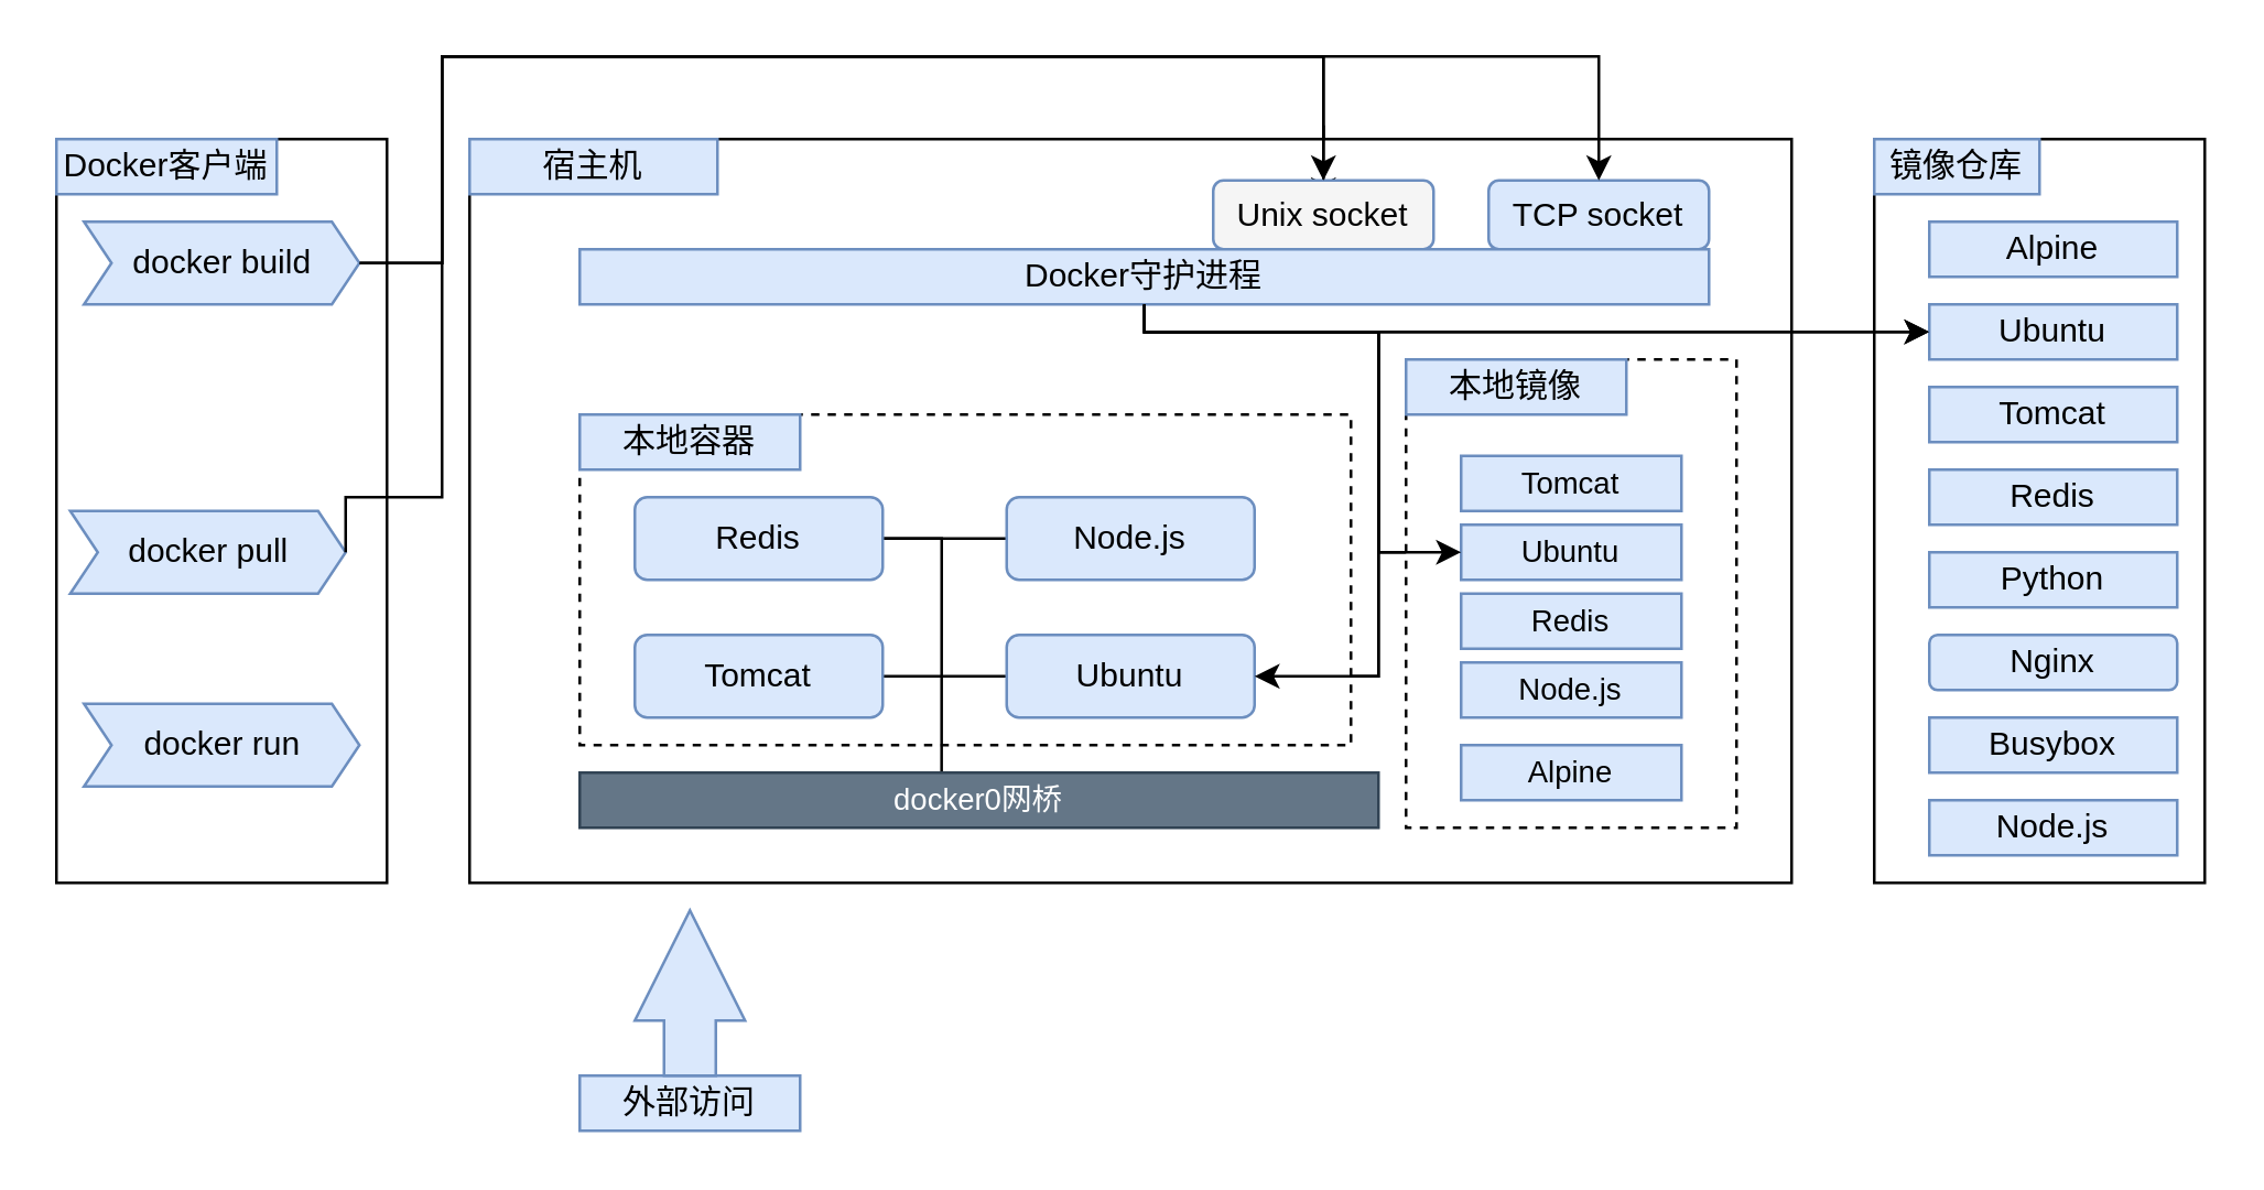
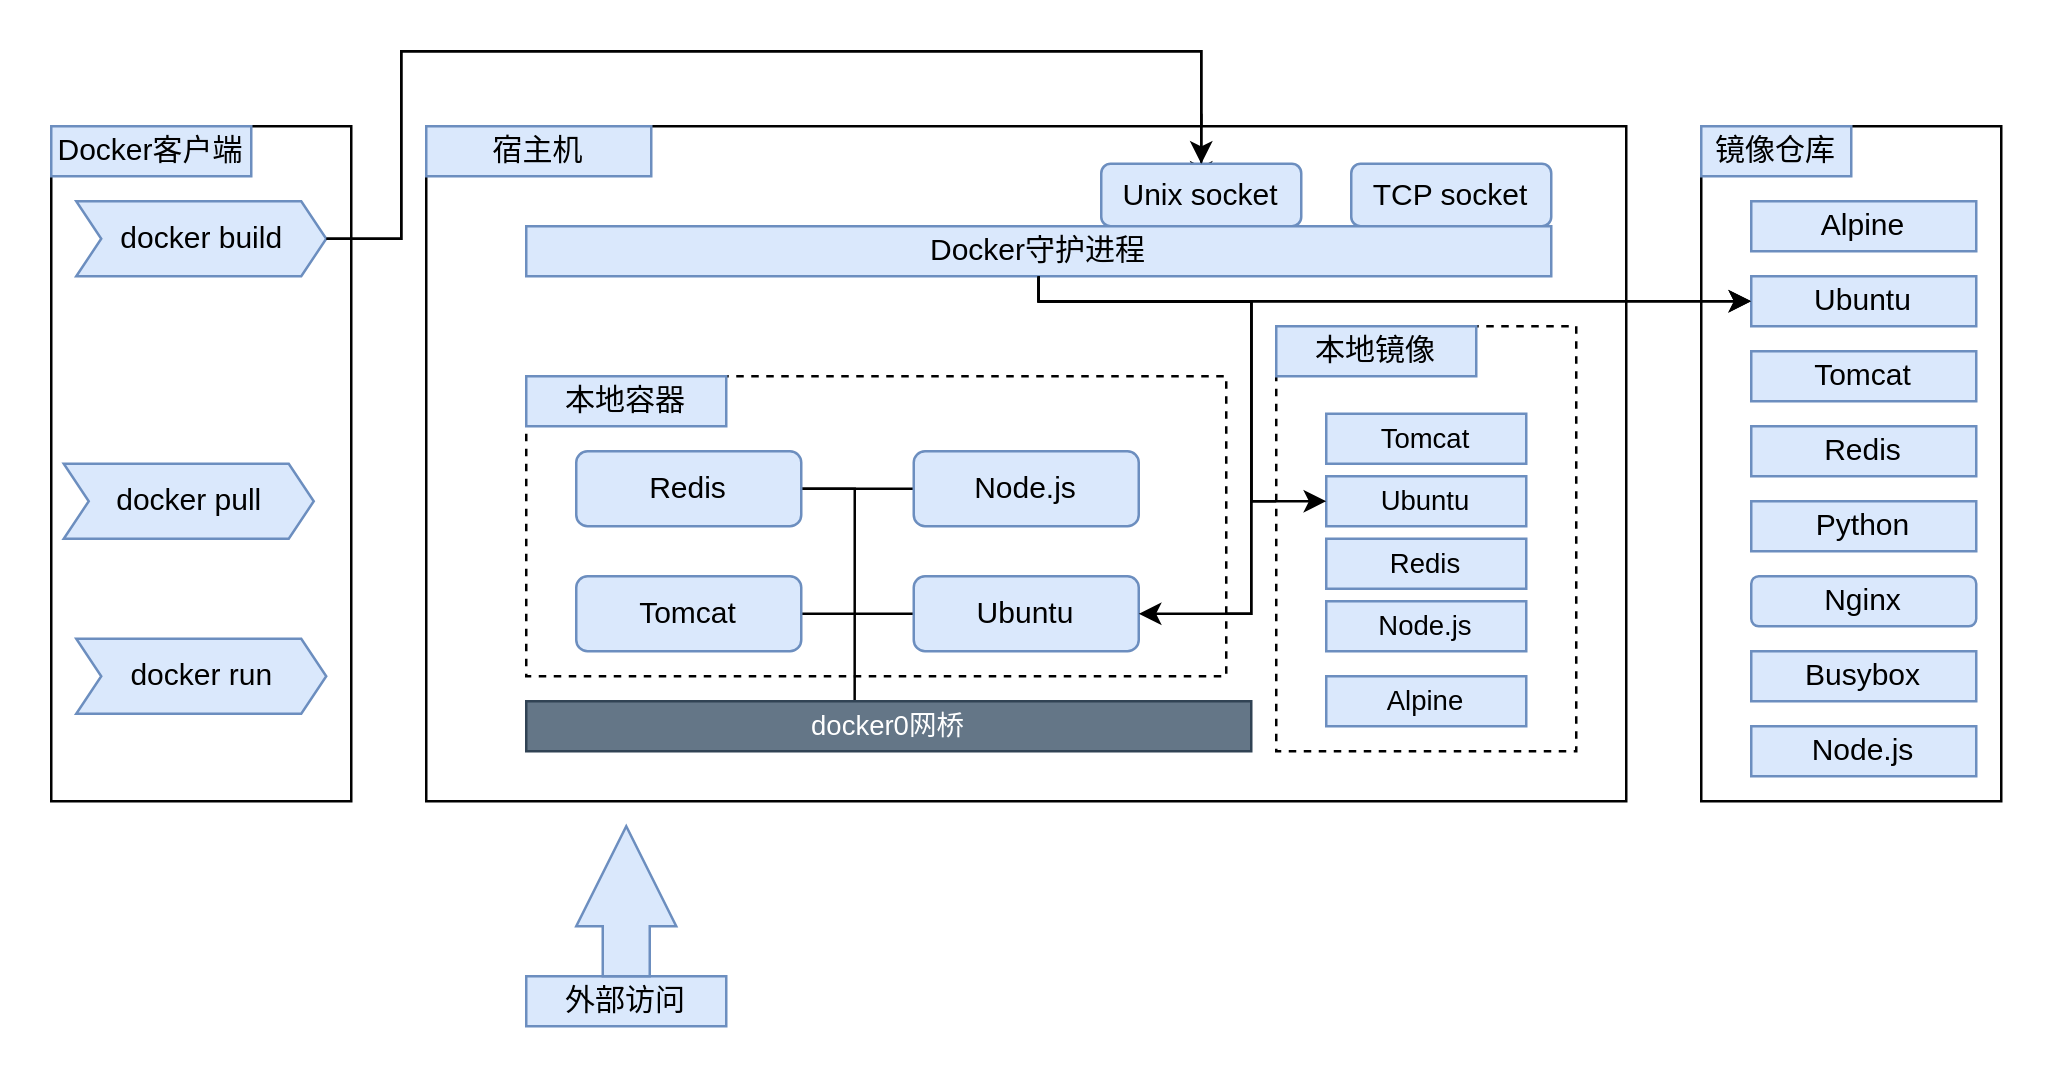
  <mxCell id="0" />
  <mxCell id="1" parent="0" />
  <mxCell id="2" value="" style="rounded=0;whiteSpace=wrap;html=1;" parent="1" vertex="1"><mxGeometry y="50" width="120" height="270" as="geometry" x="20" /></mxCell>
  <mxCell id="3" value="docker pull" style="html=1;shadow=0;dashed=0;align=center;verticalAlign=middle;shape=mxgraph.arrows2.arrow;dy=0;dx=10;notch=10;fillColor=#dae8fc;strokeColor=#6c8ebf;" parent="1" vertex="1"><mxGeometry x="25" y="185" width="100" height="30" as="geometry" /></mxCell>
  <mxCell id="4" style="edgeStyle=orthogonalEdgeStyle;rounded=0;orthogonalLoop=1;jettySize=auto;html=1;exitX=1;exitY=0.5;exitDx=0;exitDy=0;exitPerimeter=0;entryX=0.5;entryY=0;entryDx=0;entryDy=0;" parent="1" source="5" target="12" edge="1"><mxGeometry relative="1" as="geometry"><Array as="points"><mxPoint x="160" y="95" /><mxPoint x="160" y="20" /><mxPoint x="480" y="20" /></Array></mxGeometry></mxCell>
  <mxCell id="5" value="docker build" style="html=1;shadow=0;dashed=0;align=center;verticalAlign=middle;shape=mxgraph.arrows2.arrow;dy=0;dx=10;notch=10;fillColor=#dae8fc;strokeColor=#6c8ebf;" parent="1" vertex="1"><mxGeometry x="30" y="80" width="100" height="30" as="geometry" /></mxCell>
  <mxCell id="6" value="docker run" style="html=1;shadow=0;dashed=0;align=center;verticalAlign=middle;shape=mxgraph.arrows2.arrow;dy=0;dx=10;notch=10;fillStyle=auto;fillColor=#dae8fc;strokeColor=#6c8ebf;" parent="1" vertex="1"><mxGeometry x="30" y="255" width="100" height="30" as="geometry" /></mxCell>
  <mxCell id="7" value="Docker客户端" style="rounded=0;whiteSpace=wrap;html=1;fillColor=#dae8fc;strokeColor=#6c8ebf;" parent="1" vertex="1"><mxGeometry y="50" width="80" height="20" as="geometry" x="20" /></mxCell>
  <mxCell id="8" value="" style="rounded=0;whiteSpace=wrap;html=1;" parent="1" vertex="1"><mxGeometry x="170" y="50" width="480" height="270" as="geometry" /></mxCell>
  <mxCell id="9" value="" style="rounded=0;whiteSpace=wrap;html=1;" parent="1" vertex="1"><mxGeometry x="680" y="50" width="120" height="270" as="geometry" /></mxCell>
  <mxCell id="10" value="宿主机" style="rounded=0;whiteSpace=wrap;html=1;fillColor=#dae8fc;strokeColor=#6c8ebf;" parent="1" vertex="1"><mxGeometry x="170" y="50" width="90" height="20" as="geometry" /></mxCell>
  <mxCell id="11" style="edgeStyle=orthogonalEdgeStyle;rounded=0;orthogonalLoop=1;jettySize=auto;html=1;" parent="1" source="12" edge="1"><mxGeometry relative="1" as="geometry"><mxPoint x="480" y="73" as="targetPoint" /></mxGeometry></mxCell>
- <mxCell id="12" value="Unix socket" style="rounded=1;whiteSpace=wrap;html=1;fillColor=#f5f5f5;strokeColor=#6c8ebf;" parent="1" vertex="1"><mxGeometry x="440" y="65" width="80" height="25" as="geometry" /></mxCell>
+ <mxCell id="12" value="Unix socket" style="rounded=1;whiteSpace=wrap;html=1;fillColor=#dae8fc;strokeColor=#6c8ebf;" parent="1" vertex="1"><mxGeometry x="440" y="65" width="80" height="25" as="geometry" /></mxCell>
  <mxCell id="13" value="TCP socket" style="rounded=1;whiteSpace=wrap;html=1;fillColor=#dae8fc;strokeColor=#6c8ebf;" parent="1" vertex="1"><mxGeometry x="540" y="65" width="80" height="25" as="geometry" /></mxCell>
  <mxCell id="14" style="edgeStyle=orthogonalEdgeStyle;rounded=0;orthogonalLoop=1;jettySize=auto;html=1;exitX=0.5;exitY=1;exitDx=0;exitDy=0;entryX=0;entryY=0.5;entryDx=0;entryDy=0;" parent="1" source="17" target="20" edge="1"><mxGeometry relative="1" as="geometry"><Array as="points"><mxPoint x="415" y="120" /></Array></mxGeometry></mxCell>
  <mxCell id="15" style="edgeStyle=orthogonalEdgeStyle;shape=connector;rounded=0;orthogonalLoop=1;jettySize=auto;html=1;exitX=0.5;exitY=1;exitDx=0;exitDy=0;entryX=1;entryY=0.5;entryDx=0;entryDy=0;labelBackgroundColor=default;strokeColor=default;fontFamily=Helvetica;fontSize=11;fontColor=default;endArrow=classic;" parent="1" source="17" target="37" edge="1"><mxGeometry relative="1" as="geometry"><Array as="points"><mxPoint x="415" y="120" /><mxPoint x="500" y="120" /><mxPoint x="500" y="245" /></Array></mxGeometry></mxCell>
  <mxCell id="16" style="edgeStyle=orthogonalEdgeStyle;shape=connector;rounded=0;orthogonalLoop=1;jettySize=auto;html=1;exitX=0.5;exitY=1;exitDx=0;exitDy=0;entryX=0;entryY=0.5;entryDx=0;entryDy=0;labelBackgroundColor=default;strokeColor=default;fontFamily=Helvetica;fontSize=11;fontColor=default;endArrow=classic;" parent="1" source="17" target="43" edge="1"><mxGeometry relative="1" as="geometry"><Array as="points"><mxPoint x="415" y="120" /><mxPoint x="500" y="120" /><mxPoint x="500" y="200" /></Array></mxGeometry></mxCell>
  <mxCell id="17" value="Docker守护进程" style="rounded=0;whiteSpace=wrap;html=1;fillColor=#dae8fc;strokeColor=#6c8ebf;" parent="1" vertex="1"><mxGeometry x="210" y="90" width="410" height="20" as="geometry" /></mxCell>
  <mxCell id="18" value="镜像仓库" style="rounded=0;whiteSpace=wrap;html=1;fillColor=#dae8fc;strokeColor=#6c8ebf;" parent="1" vertex="1"><mxGeometry x="680" y="50" width="60" height="20" as="geometry" /></mxCell>
  <mxCell id="19" value="Alpine" style="rounded=0;whiteSpace=wrap;html=1;fillColor=#dae8fc;strokeColor=#6c8ebf;" parent="1" vertex="1"><mxGeometry x="700" y="80" width="90" height="20" as="geometry" /></mxCell>
  <mxCell id="20" value="Ubuntu" style="rounded=0;whiteSpace=wrap;html=1;fillColor=#dae8fc;strokeColor=#6c8ebf;" parent="1" vertex="1"><mxGeometry x="700" y="110" width="90" height="20" as="geometry" /></mxCell>
  <mxCell id="21" value="Tomcat" style="rounded=0;whiteSpace=wrap;html=1;fillColor=#dae8fc;strokeColor=#6c8ebf;" parent="1" vertex="1"><mxGeometry x="700" y="140" width="90" height="20" as="geometry" /></mxCell>
  <mxCell id="22" value="Redis" style="rounded=0;whiteSpace=wrap;html=1;fillColor=#dae8fc;strokeColor=#6c8ebf;" parent="1" vertex="1"><mxGeometry x="700" y="170" width="90" height="20" as="geometry" /></mxCell>
  <mxCell id="23" value="Python" style="rounded=0;whiteSpace=wrap;html=1;fillColor=#dae8fc;strokeColor=#6c8ebf;" parent="1" vertex="1"><mxGeometry x="700" y="200" width="90" height="20" as="geometry" /></mxCell>
  <mxCell id="24" value="Nginx" style="whiteSpace=wrap;html=1;fillColor=#dae8fc;strokeColor=#6c8ebf;rounded=1;" parent="1" vertex="1"><mxGeometry x="700" y="230" width="90" height="20" as="geometry" /></mxCell>
  <mxCell id="25" value="Busybox" style="rounded=0;whiteSpace=wrap;html=1;fillColor=#dae8fc;strokeColor=#6c8ebf;" parent="1" vertex="1"><mxGeometry x="700" y="260" width="90" height="20" as="geometry" /></mxCell>
  <mxCell id="26" value="Node.js" style="rounded=0;whiteSpace=wrap;html=1;fillColor=#dae8fc;strokeColor=#6c8ebf;" parent="1" vertex="1"><mxGeometry x="700" y="290" width="90" height="20" as="geometry" /></mxCell>
  <mxCell id="27" style="edgeStyle=orthogonalEdgeStyle;rounded=0;orthogonalLoop=1;jettySize=auto;html=1;exitX=1;exitY=0.5;exitDx=0;exitDy=0;exitPerimeter=0;entryX=0.5;entryY=0;entryDx=0;entryDy=0;" parent="1" source="5" target="12" edge="1"><mxGeometry relative="1" as="geometry"><mxPoint x="130" y="95" as="sourcePoint" /><mxPoint x="480" y="65" as="targetPoint" /><Array as="points"><mxPoint x="160" y="95" /><mxPoint x="160" y="20" /><mxPoint x="480" y="20" /></Array></mxGeometry></mxCell>
- <mxCell id="28" style="edgeStyle=orthogonalEdgeStyle;rounded=0;orthogonalLoop=1;jettySize=auto;html=1;exitX=1;exitY=0.5;exitDx=0;exitDy=0;exitPerimeter=0;entryX=0.5;entryY=0;entryDx=0;entryDy=0;" parent="1" source="3" target="13" edge="1"><mxGeometry relative="1" as="geometry"><mxPoint x="130" y="170" as="sourcePoint" /><mxPoint x="580" y="65" as="targetPoint" /><Array as="points"><mxPoint x="160" y="180" /><mxPoint x="160" y="20" /><mxPoint x="580" y="20" /></Array></mxGeometry></mxCell>
  <mxCell id="29" value="" style="rounded=0;whiteSpace=wrap;html=1;dashed=1;" parent="1" vertex="1"><mxGeometry x="210" y="150" width="280" height="120" as="geometry" /></mxCell>
  <mxCell id="30" value="" style="rounded=0;whiteSpace=wrap;html=1;dashed=1;" parent="1" vertex="1"><mxGeometry x="510" y="130" width="120" height="170" as="geometry" /></mxCell>
  <mxCell id="31" style="edgeStyle=none;shape=connector;rounded=0;orthogonalLoop=1;jettySize=auto;html=1;exitX=1;exitY=0.5;exitDx=0;exitDy=0;entryX=0;entryY=0.5;entryDx=0;entryDy=0;labelBackgroundColor=default;strokeColor=default;fontFamily=Helvetica;fontSize=11;fontColor=default;endArrow=none;endFill=0;" parent="1" source="33" target="36" edge="1"><mxGeometry relative="1" as="geometry" /></mxCell>
  <mxCell id="32" style="edgeStyle=orthogonalEdgeStyle;shape=connector;rounded=0;orthogonalLoop=1;jettySize=auto;html=1;exitX=1;exitY=0.5;exitDx=0;exitDy=0;entryX=0.453;entryY=0.033;entryDx=0;entryDy=0;entryPerimeter=0;labelBackgroundColor=default;strokeColor=default;fontFamily=Helvetica;fontSize=11;fontColor=default;endArrow=none;endFill=0;" parent="1" source="33" target="39" edge="1"><mxGeometry relative="1" as="geometry" /></mxCell>
  <mxCell id="33" value="Redis" style="rounded=1;whiteSpace=wrap;html=1;fillColor=#dae8fc;strokeColor=#6c8ebf;" parent="1" vertex="1"><mxGeometry x="230" y="180" width="90" height="30" as="geometry" /></mxCell>
  <mxCell id="34" style="edgeStyle=orthogonalEdgeStyle;shape=connector;rounded=0;orthogonalLoop=1;jettySize=auto;html=1;exitX=1;exitY=0.5;exitDx=0;exitDy=0;entryX=0;entryY=0.5;entryDx=0;entryDy=0;labelBackgroundColor=default;strokeColor=default;fontFamily=Helvetica;fontSize=11;fontColor=default;endArrow=none;endFill=0;" parent="1" source="35" target="37" edge="1"><mxGeometry relative="1" as="geometry" /></mxCell>
  <mxCell id="35" value="Tomcat" style="rounded=1;whiteSpace=wrap;html=1;fillColor=#dae8fc;strokeColor=#6c8ebf;" parent="1" vertex="1"><mxGeometry x="230" y="230" width="90" height="30" as="geometry" /></mxCell>
  <mxCell id="36" value="Node.js" style="rounded=1;whiteSpace=wrap;html=1;fillColor=#dae8fc;strokeColor=#6c8ebf;" parent="1" vertex="1"><mxGeometry x="365" y="180" width="90" height="30" as="geometry" /></mxCell>
  <mxCell id="37" value="Ubuntu" style="rounded=1;whiteSpace=wrap;html=1;fillColor=#dae8fc;strokeColor=#6c8ebf;" parent="1" vertex="1"><mxGeometry x="365" y="230" width="90" height="30" as="geometry" /></mxCell>
  <mxCell id="38" value="本地容器" style="rounded=0;whiteSpace=wrap;html=1;fillColor=#dae8fc;strokeColor=#6c8ebf;" parent="1" vertex="1"><mxGeometry x="210" y="150" width="80" height="20" as="geometry" /></mxCell>
  <mxCell id="39" value="docker0网桥" style="rounded=0;whiteSpace=wrap;html=1;fontFamily=Helvetica;fontSize=11;fontColor=#ffffff;fillColor=#647687;strokeColor=#314354;" parent="1" vertex="1"><mxGeometry x="210" y="280" width="290" height="20" as="geometry" /></mxCell>
  <mxCell id="40" style="edgeStyle=orthogonalEdgeStyle;rounded=0;orthogonalLoop=1;jettySize=auto;html=1;exitX=0.5;exitY=1;exitDx=0;exitDy=0;entryX=0;entryY=0.5;entryDx=0;entryDy=0;" parent="1" source="17" target="20" edge="1"><mxGeometry relative="1" as="geometry"><mxPoint x="415" y="110" as="sourcePoint" /><mxPoint x="700" y="120" as="targetPoint" /><Array as="points"><mxPoint x="415" y="120" /></Array></mxGeometry></mxCell>
  <mxCell id="41" style="edgeStyle=orthogonalEdgeStyle;shape=connector;rounded=0;orthogonalLoop=1;jettySize=auto;html=1;exitX=0.5;exitY=1;exitDx=0;exitDy=0;entryX=1;entryY=0.5;entryDx=0;entryDy=0;labelBackgroundColor=default;strokeColor=default;fontFamily=Helvetica;fontSize=11;fontColor=default;endArrow=classic;" parent="1" edge="1"><mxGeometry relative="1" as="geometry"><mxPoint x="415" y="110" as="sourcePoint" /><mxPoint x="455" y="245" as="targetPoint" /><Array as="points"><mxPoint x="415" y="120" /><mxPoint x="500" y="120" /><mxPoint x="500" y="245" /></Array></mxGeometry></mxCell>
  <mxCell id="42" value="Tomcat" style="rounded=0;whiteSpace=wrap;html=1;fontFamily=Helvetica;fontSize=11;fillColor=#dae8fc;strokeColor=#6c8ebf;" parent="1" vertex="1"><mxGeometry x="530" y="165" width="80" height="20" as="geometry" /></mxCell>
  <mxCell id="43" value="Ubuntu" style="rounded=0;whiteSpace=wrap;html=1;fontFamily=Helvetica;fontSize=11;fillColor=#dae8fc;strokeColor=#6c8ebf;" parent="1" vertex="1"><mxGeometry x="530" y="190" width="80" height="20" as="geometry" /></mxCell>
  <mxCell id="44" value="Node.js" style="rounded=0;whiteSpace=wrap;html=1;fontFamily=Helvetica;fontSize=11;fillColor=#dae8fc;strokeColor=#6c8ebf;" parent="1" vertex="1"><mxGeometry x="530" y="240" width="80" height="20" as="geometry" /></mxCell>
  <mxCell id="45" value="Redis" style="rounded=0;whiteSpace=wrap;html=1;fontFamily=Helvetica;fontSize=11;fillColor=#dae8fc;strokeColor=#6c8ebf;" parent="1" vertex="1"><mxGeometry x="530" y="215" width="80" height="20" as="geometry" /></mxCell>
  <mxCell id="46" value="本地镜像" style="rounded=0;whiteSpace=wrap;html=1;fillColor=#dae8fc;strokeColor=#6c8ebf;" parent="1" vertex="1"><mxGeometry x="510" y="130" width="80" height="20" as="geometry" /></mxCell>
  <mxCell id="47" value="Alpine" style="rounded=0;whiteSpace=wrap;html=1;fontFamily=Helvetica;fontSize=11;fillColor=#dae8fc;strokeColor=#6c8ebf;" parent="1" vertex="1"><mxGeometry x="530" y="270" width="80" height="20" as="geometry" /></mxCell>
  <mxCell id="48" style="edgeStyle=orthogonalEdgeStyle;shape=connector;rounded=0;orthogonalLoop=1;jettySize=auto;html=1;exitX=0.5;exitY=1;exitDx=0;exitDy=0;entryX=0;entryY=0.5;entryDx=0;entryDy=0;labelBackgroundColor=default;strokeColor=default;fontFamily=Helvetica;fontSize=11;fontColor=default;endArrow=classic;" parent="1" source="17" target="43" edge="1"><mxGeometry relative="1" as="geometry"><mxPoint x="415" y="110" as="sourcePoint" /><mxPoint x="530" y="200" as="targetPoint" /><Array as="points"><mxPoint x="415" y="120" /><mxPoint x="500" y="120" /><mxPoint x="500" y="200" /></Array></mxGeometry></mxCell>
  <mxCell id="49" value="外部访问" style="rounded=0;whiteSpace=wrap;html=1;fillColor=#dae8fc;strokeColor=#6c8ebf;" parent="1" vertex="1"><mxGeometry x="210" y="390" width="80" height="20" as="geometry" /></mxCell>
  <mxCell id="50" value="" style="html=1;shadow=0;dashed=0;align=center;verticalAlign=middle;shape=mxgraph.arrows2.arrow;dy=0.53;dx=40;direction=north;notch=0;fontFamily=Helvetica;fontSize=11;fillColor=#dae8fc;strokeColor=#6c8ebf;" parent="1" vertex="1"><mxGeometry x="230" y="330" width="40" height="60" as="geometry" /></mxCell>
